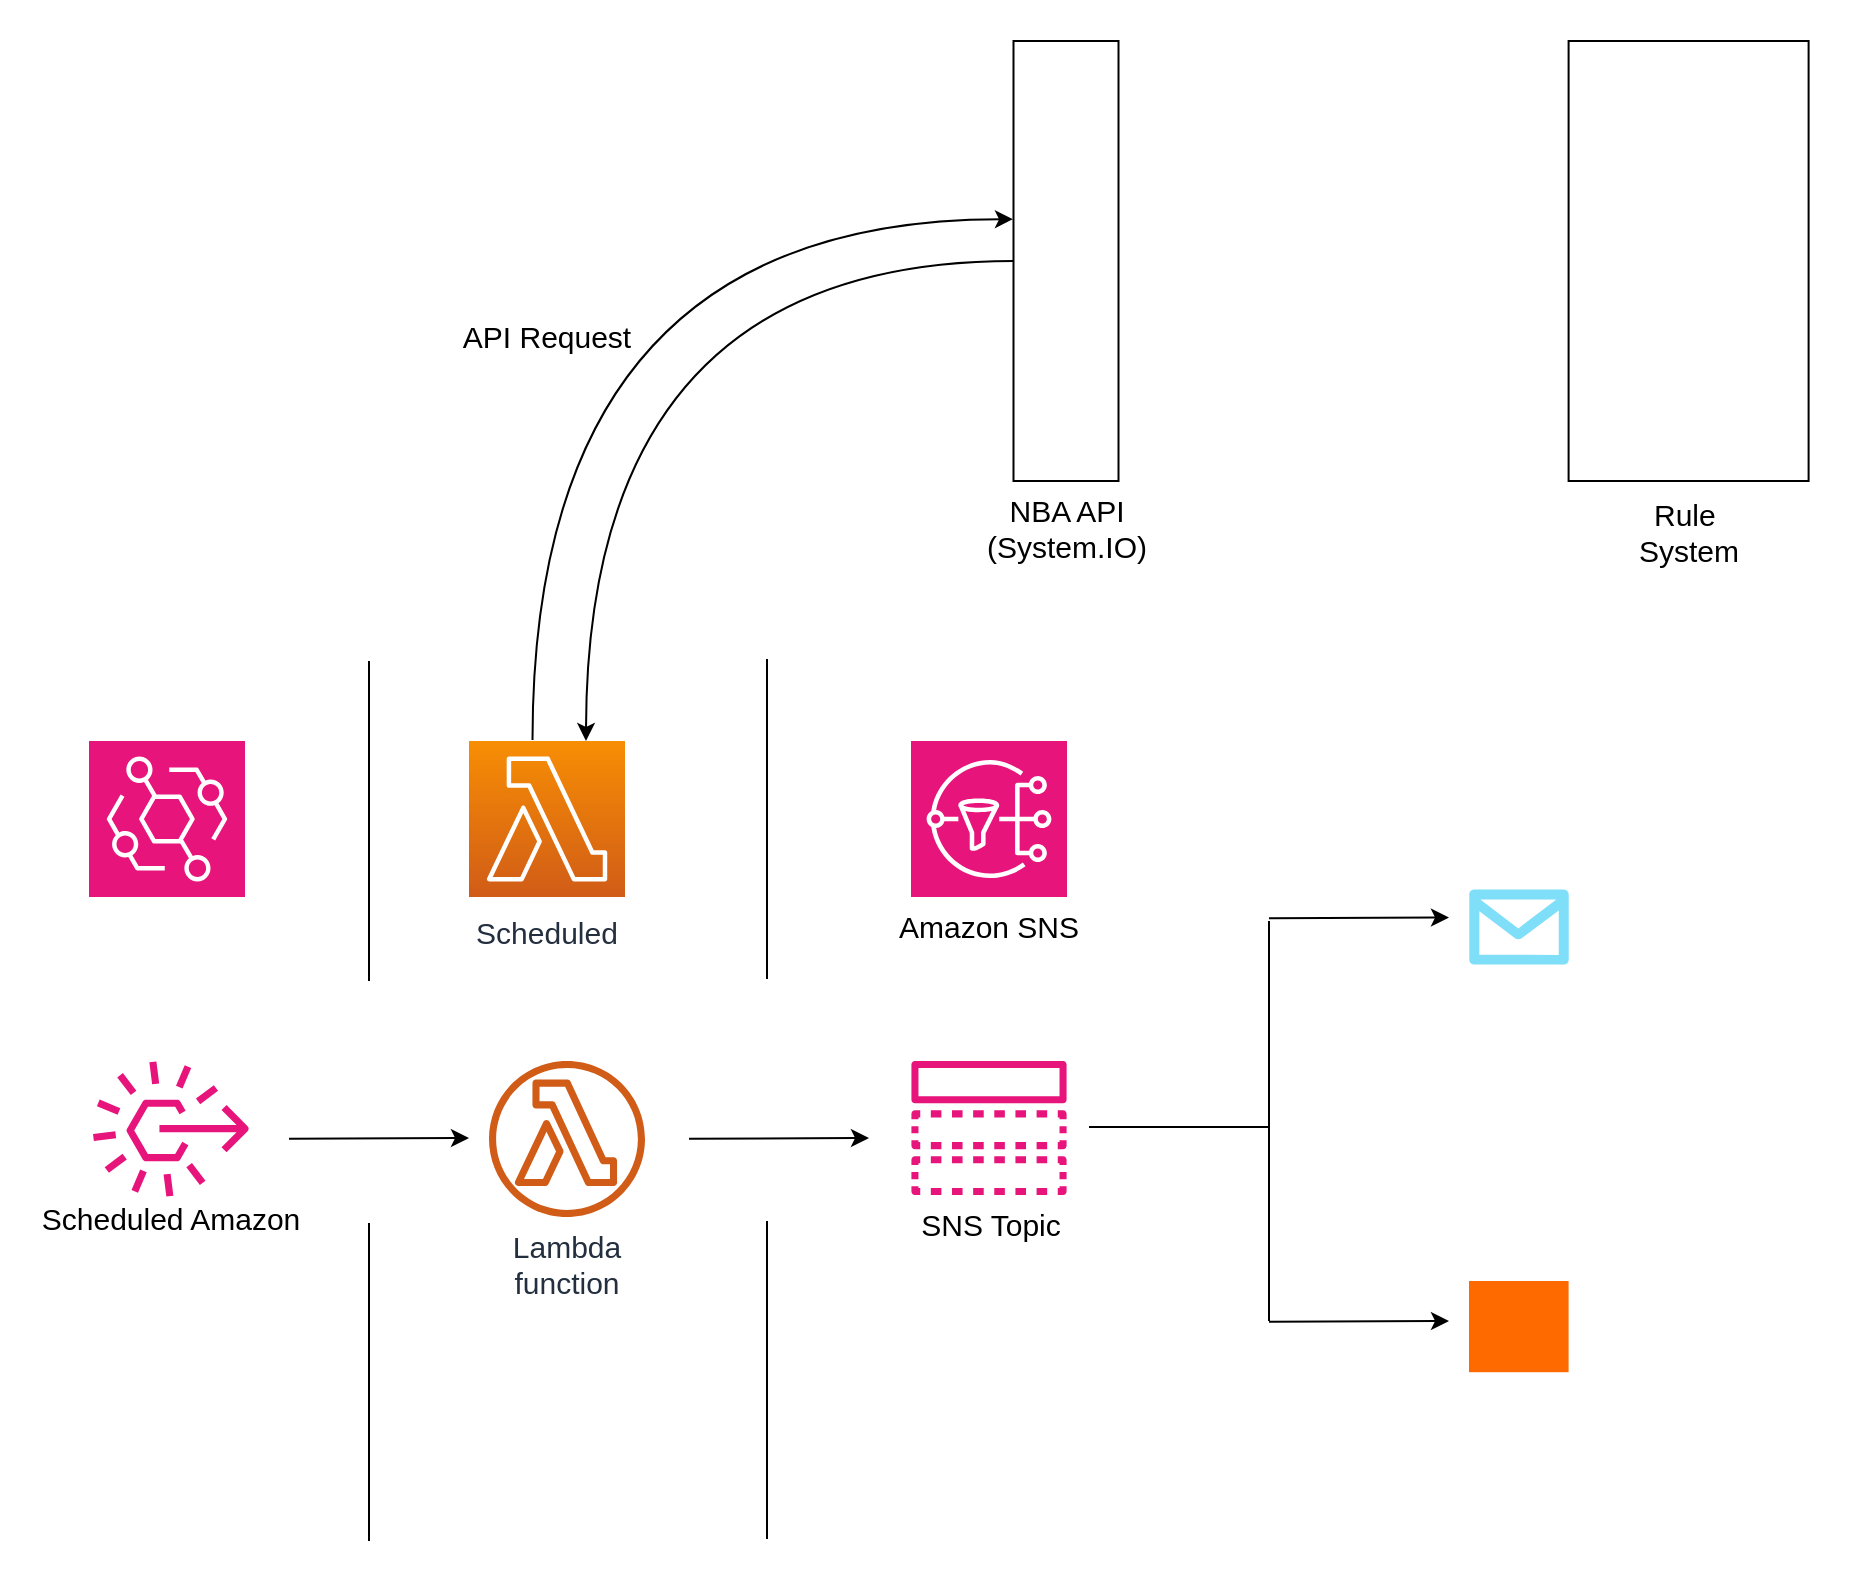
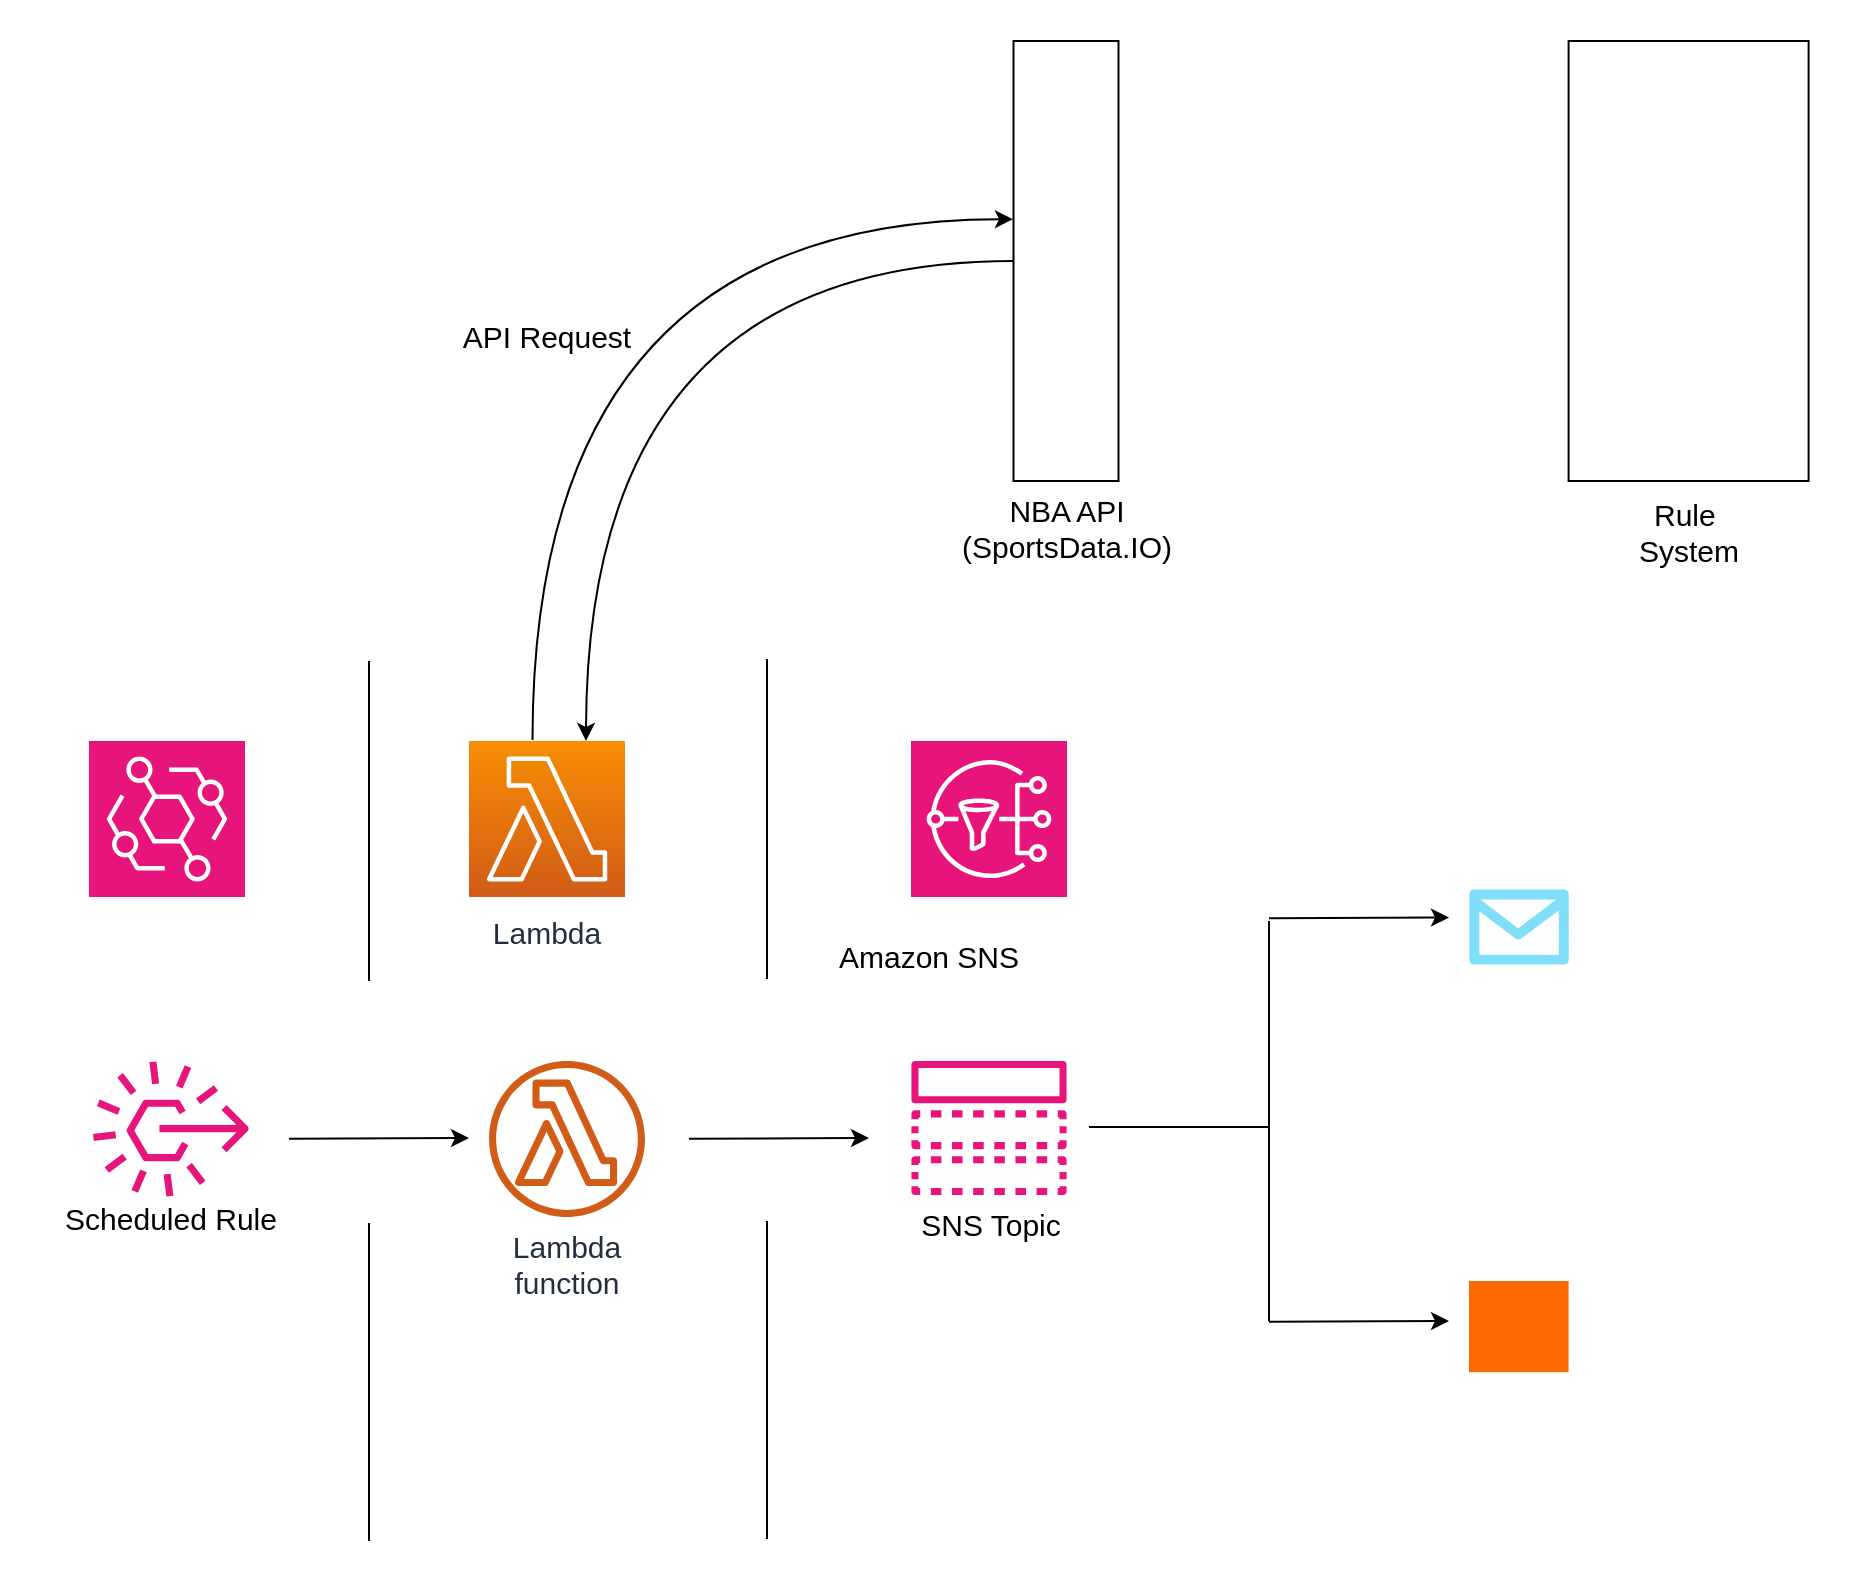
  <mxCell id="0" />
  <mxCell id="1" parent="0" />
- <mxCell id="2" value="&lt;font style=&quot;font-size: 15px;&quot;&gt;Scheduled&lt;/font&gt;" style="outlineConnect=0;fontColor=#232F3E;gradientColor=#F78E04;gradientDirection=north;fillColor=#D05C17;strokeColor=#ffffff;dashed=0;verticalLabelPosition=bottom;verticalAlign=top;align=center;html=1;fontSize=12;fontStyle=0;aspect=fixed;shape=mxgraph.aws4.resourceIcon;resIcon=mxgraph.aws4.lambda;labelBackgroundColor=#ffffff;spacingTop=3;" parent="1" vertex="1"><mxGeometry x="234" y="370" width="78" height="78" as="geometry" /></mxCell>
+ <mxCell id="2" value="&lt;font style=&quot;font-size: 15px;&quot;&gt;Lambda&lt;/font&gt;" style="outlineConnect=0;fontColor=#232F3E;gradientColor=#F78E04;gradientDirection=north;fillColor=#D05C17;strokeColor=#ffffff;dashed=0;verticalLabelPosition=bottom;verticalAlign=top;align=center;html=1;fontSize=12;fontStyle=0;aspect=fixed;shape=mxgraph.aws4.resourceIcon;resIcon=mxgraph.aws4.lambda;labelBackgroundColor=#ffffff;spacingTop=3;" parent="1" vertex="1"><mxGeometry x="234" y="370" width="78" height="78" as="geometry" /></mxCell>
  <mxCell id="3" value="" style="rounded=0;whiteSpace=wrap;html=1;" vertex="1" parent="1"><mxGeometry x="506.25" y="20" width="52.5" height="220" as="geometry" /></mxCell>
  <mxCell id="4" value="" style="rounded=0;whiteSpace=wrap;html=1;" vertex="1" parent="1"><mxGeometry x="783.8" y="20" width="120" height="220" as="geometry" /></mxCell>
  <mxCell id="5" value="" style="endArrow=classic;html=1;rounded=0;edgeStyle=orthogonalEdgeStyle;curved=1;exitX=0;exitY=0.5;exitDx=0;exitDy=0;" edge="1" parent="1" source="3"><mxGeometry width="50" height="50" relative="1" as="geometry"><mxPoint x="492.5" y="170" as="sourcePoint" /><mxPoint x="292.5" y="370" as="targetPoint" /></mxGeometry></mxCell>
  <mxCell id="6" value="&lt;font style=&quot;font-size: 15px;&quot;&gt;Lambda&lt;br&gt;function&lt;/font&gt;" style="outlineConnect=0;fontColor=#232F3E;gradientColor=none;fillColor=#D05C17;strokeColor=none;dashed=0;verticalLabelPosition=bottom;verticalAlign=top;align=center;html=1;fontSize=12;fontStyle=0;aspect=fixed;pointerEvents=1;shape=mxgraph.aws4.lambda_function;labelBackgroundColor=#ffffff;" vertex="1" parent="1"><mxGeometry x="244" y="530" width="78" height="78" as="geometry" /></mxCell>
  <mxCell id="7" value="" style="sketch=0;points=[[0,0,0],[0.25,0,0],[0.5,0,0],[0.75,0,0],[1,0,0],[0,1,0],[0.25,1,0],[0.5,1,0],[0.75,1,0],[1,1,0],[0,0.25,0],[0,0.5,0],[0,0.75,0],[1,0.25,0],[1,0.5,0],[1,0.75,0]];outlineConnect=0;fontColor=#232F3E;fillColor=#E7157B;strokeColor=#ffffff;dashed=0;verticalLabelPosition=bottom;verticalAlign=top;align=center;html=1;fontSize=12;fontStyle=0;aspect=fixed;shape=mxgraph.aws4.resourceIcon;resIcon=mxgraph.aws4.sns;" vertex="1" parent="1"><mxGeometry x="455" y="370" width="78" height="78" as="geometry" /></mxCell>
- <mxCell id="8" value="&lt;div&gt;&lt;font style=&quot;font-size: 15px;&quot;&gt;Amazon SNS&lt;/font&gt;&lt;/div&gt;" style="text;html=1;align=center;verticalAlign=middle;resizable=0;points=[];autosize=1;strokeColor=none;fillColor=none;" vertex="1" parent="1"><mxGeometry x="439" y="448" width="110" height="30" as="geometry" /></mxCell>
+ <mxCell id="8" value="&lt;div&gt;&lt;font style=&quot;font-size: 15px;&quot;&gt;Amazon SNS&lt;/font&gt;&lt;/div&gt;" style="text;html=1;align=center;verticalAlign=middle;resizable=0;points=[];autosize=1;strokeColor=none;fillColor=none;" vertex="1" parent="1"><mxGeometry x="409" y="463" width="110" height="30" as="geometry" /></mxCell>
  <mxCell id="9" value="" style="sketch=0;points=[[0,0,0],[0.25,0,0],[0.5,0,0],[0.75,0,0],[1,0,0],[0,1,0],[0.25,1,0],[0.5,1,0],[0.75,1,0],[1,1,0],[0,0.25,0],[0,0.5,0],[0,0.75,0],[1,0.25,0],[1,0.5,0],[1,0.75,0]];outlineConnect=0;fontColor=#232F3E;fillColor=#E7157B;strokeColor=#ffffff;dashed=0;verticalLabelPosition=bottom;verticalAlign=top;align=center;html=1;fontSize=12;fontStyle=0;aspect=fixed;shape=mxgraph.aws4.resourceIcon;resIcon=mxgraph.aws4.eventbridge;" vertex="1" parent="1"><mxGeometry x="44" y="370" width="78" height="78" as="geometry" /></mxCell>
  <mxCell id="10" value="" style="points=[];aspect=fixed;html=1;align=center;shadow=0;dashed=0;fillColor=#FF6A00;strokeColor=none;shape=mxgraph.alibaba_cloud.sms_short_message_service;" vertex="1" parent="1"><mxGeometry x="734" y="640" width="49.8" height="45.6" as="geometry" /></mxCell>
  <mxCell id="11" value="" style="verticalLabelPosition=bottom;html=1;verticalAlign=top;align=center;strokeColor=none;fillColor=#00BEF2;shape=mxgraph.azure.message;pointerEvents=1;" vertex="1" parent="1"><mxGeometry x="734" y="444.25" width="50" height="37.5" as="geometry" /></mxCell>
  <mxCell id="12" value="" style="sketch=0;outlineConnect=0;fontColor=#232F3E;gradientColor=none;fillColor=#E7157B;strokeColor=none;dashed=0;verticalLabelPosition=bottom;verticalAlign=top;align=center;html=1;fontSize=12;fontStyle=0;aspect=fixed;pointerEvents=1;shape=mxgraph.aws4.topic;" vertex="1" parent="1"><mxGeometry x="455" y="530" width="78" height="67" as="geometry" /></mxCell>
  <mxCell id="13" value="" style="sketch=0;outlineConnect=0;fontColor=#232F3E;gradientColor=none;fillColor=#E7157B;strokeColor=none;dashed=0;verticalLabelPosition=bottom;verticalAlign=top;align=center;html=1;fontSize=12;fontStyle=0;aspect=fixed;pointerEvents=1;shape=mxgraph.aws4.rule_3;" vertex="1" parent="1"><mxGeometry x="46" y="530" width="78" height="68" as="geometry" /></mxCell>
  <mxCell id="14" value="" style="endArrow=none;html=1;rounded=0;" edge="1" parent="1"><mxGeometry width="50" height="50" relative="1" as="geometry"><mxPoint x="184" y="490" as="sourcePoint" /><mxPoint x="184" y="330" as="targetPoint" /></mxGeometry></mxCell>
  <mxCell id="15" value="" style="endArrow=none;html=1;rounded=0;" edge="1" parent="1"><mxGeometry width="50" height="50" relative="1" as="geometry"><mxPoint x="184" y="770" as="sourcePoint" /><mxPoint x="184" y="611" as="targetPoint" /></mxGeometry></mxCell>
  <mxCell id="16" value="" style="endArrow=none;html=1;rounded=0;" edge="1" parent="1"><mxGeometry width="50" height="50" relative="1" as="geometry"><mxPoint x="383" y="489" as="sourcePoint" /><mxPoint x="383" y="329" as="targetPoint" /></mxGeometry></mxCell>
  <mxCell id="17" value="" style="endArrow=classic;html=1;rounded=0;" edge="1" parent="1"><mxGeometry relative="1" as="geometry"><mxPoint x="144" y="568.9" as="sourcePoint" /><mxPoint x="234" y="568.5" as="targetPoint" /></mxGeometry></mxCell>
  <mxCell id="18" value="" style="endArrow=classic;html=1;rounded=0;" edge="1" parent="1"><mxGeometry relative="1" as="geometry"><mxPoint x="344" y="568.9" as="sourcePoint" /><mxPoint x="434" y="568.5" as="targetPoint" /></mxGeometry></mxCell>
  <mxCell id="19" value="" style="endArrow=none;html=1;rounded=0;" edge="1" parent="1"><mxGeometry width="50" height="50" relative="1" as="geometry"><mxPoint x="634" y="660" as="sourcePoint" /><mxPoint x="634" y="460" as="targetPoint" /></mxGeometry></mxCell>
  <mxCell id="20" value="" style="endArrow=classic;html=1;rounded=0;" edge="1" parent="1"><mxGeometry relative="1" as="geometry"><mxPoint x="634" y="458.65" as="sourcePoint" /><mxPoint x="724" y="458.25" as="targetPoint" /></mxGeometry></mxCell>
  <mxCell id="21" value="" style="endArrow=classic;html=1;rounded=0;" edge="1" parent="1"><mxGeometry relative="1" as="geometry"><mxPoint x="634" y="660.4" as="sourcePoint" /><mxPoint x="724" y="660" as="targetPoint" /></mxGeometry></mxCell>
  <mxCell id="22" value="" style="endArrow=none;html=1;rounded=0;" edge="1" parent="1"><mxGeometry width="50" height="50" relative="1" as="geometry"><mxPoint x="544" y="563" as="sourcePoint" /><mxPoint x="634" y="563" as="targetPoint" /></mxGeometry></mxCell>
- <mxCell id="23" value="&lt;font style=&quot;font-size: 15px;&quot;&gt;Scheduled Amazon&lt;/font&gt;&lt;div&gt;&lt;br&gt;&lt;/div&gt;" style="text;html=1;align=center;verticalAlign=middle;resizable=0;points=[];autosize=1;strokeColor=none;fillColor=none;" vertex="1" parent="1"><mxGeometry x="20" y="592" width="130" height="50" as="geometry" /></mxCell>
+ <mxCell id="23" value="&lt;font style=&quot;font-size: 15px;&quot;&gt;Scheduled Rule&lt;/font&gt;&lt;div&gt;&lt;br&gt;&lt;/div&gt;" style="text;html=1;align=center;verticalAlign=middle;resizable=0;points=[];autosize=1;strokeColor=none;fillColor=none;" vertex="1" parent="1"><mxGeometry x="20" y="592" width="130" height="50" as="geometry" /></mxCell>
  <mxCell id="24" value="" style="endArrow=classic;html=1;rounded=0;edgeStyle=orthogonalEdgeStyle;curved=1;exitX=-0.005;exitY=0.405;exitDx=0;exitDy=0;exitPerimeter=0;entryX=-0.005;entryY=0.405;entryDx=0;entryDy=0;entryPerimeter=0;" edge="1" parent="1" target="3"><mxGeometry width="50" height="50" relative="1" as="geometry"><mxPoint x="265.75" y="369.5" as="sourcePoint" /><mxPoint x="505.75" y="89.5" as="targetPoint" /><Array as="points"><mxPoint x="266" y="109" /></Array></mxGeometry></mxCell>
  <mxCell id="25" value="&lt;font style=&quot;font-size: 15px;&quot;&gt;SNS Topic&lt;/font&gt;&lt;div&gt;&lt;br&gt;&lt;/div&gt;" style="text;html=1;align=center;verticalAlign=middle;resizable=0;points=[];autosize=1;strokeColor=none;fillColor=none;" vertex="1" parent="1"><mxGeometry x="450" y="595" width="90" height="50" as="geometry" /></mxCell>
- <mxCell id="26" value="&lt;font style=&quot;font-size: 15px;&quot;&gt;NBA API&lt;/font&gt;&lt;div&gt;&lt;font style=&quot;font-size: 15px;&quot;&gt;(System.IO)&lt;/font&gt;&lt;/div&gt;" style="text;html=1;align=center;verticalAlign=middle;resizable=0;points=[];autosize=1;strokeColor=none;fillColor=none;" vertex="1" parent="1"><mxGeometry x="467.5" y="239" width="130" height="50" as="geometry" /></mxCell>
+ <mxCell id="26" value="&lt;font style=&quot;font-size: 15px;&quot;&gt;NBA API&lt;/font&gt;&lt;div&gt;&lt;font style=&quot;font-size: 15px;&quot;&gt;(SportsData.IO)&lt;/font&gt;&lt;/div&gt;" style="text;html=1;align=center;verticalAlign=middle;resizable=0;points=[];autosize=1;strokeColor=none;fillColor=none;" vertex="1" parent="1"><mxGeometry x="467.5" y="239" width="130" height="50" as="geometry" /></mxCell>
  <mxCell id="27" value="&lt;font style=&quot;font-size: 15px;&quot;&gt;Rule&amp;nbsp;&lt;/font&gt;&lt;div&gt;&lt;font style=&quot;font-size: 15px;&quot;&gt;System&lt;/font&gt;&lt;div&gt;&lt;br&gt;&lt;/div&gt;&lt;/div&gt;" style="text;html=1;align=center;verticalAlign=middle;resizable=0;points=[];autosize=1;strokeColor=none;fillColor=none;" vertex="1" parent="1"><mxGeometry x="798.8" y="244" width="90" height="60" as="geometry" /></mxCell>
  <mxCell id="28" value="" style="endArrow=none;html=1;rounded=0;" edge="1" parent="1"><mxGeometry width="50" height="50" relative="1" as="geometry"><mxPoint x="383" y="769" as="sourcePoint" /><mxPoint x="383" y="610" as="targetPoint" /></mxGeometry></mxCell>
  <mxCell id="29" value="&lt;font style=&quot;font-size: 15px;&quot;&gt;API Request&lt;/font&gt;" style="text;html=1;align=center;verticalAlign=middle;resizable=0;points=[];autosize=1;strokeColor=none;fillColor=none;" vertex="1" parent="1"><mxGeometry x="218" y="153" width="110" height="30" as="geometry" /></mxCell>
